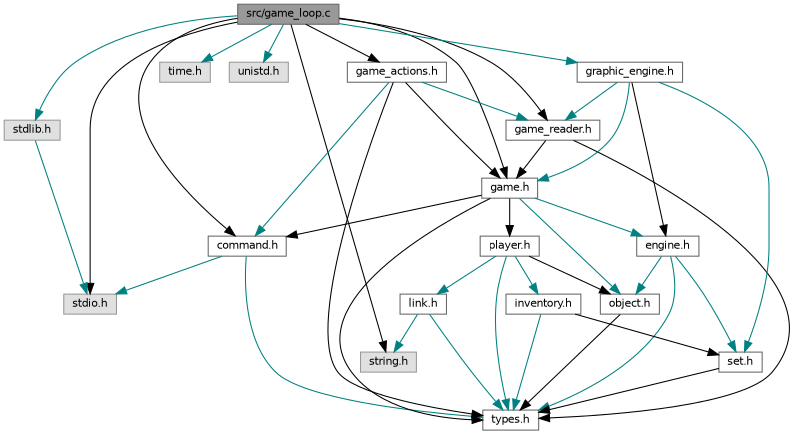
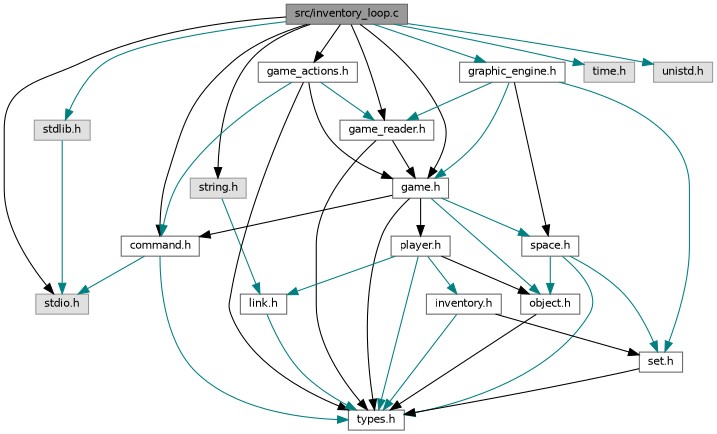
  digraph {
    node [color=grey40 fillcolor=white fontname=Helvetica fontsize=10 shape=box style=filled]
    edge [color=teal fontname=Helvetica fontsize=10 labelfontname=Helvetica labelfontsize=10 style=solid]
-   n1 [color=gray40 fillcolor=grey60 fontcolor=black height=0.2 label="src/game_loop.c" width=0.4]
+   n1 [color=gray40 fillcolor=grey60 fontcolor=black height=0.2 label="src/inventory_loop.c" width=0.4]
    n2 [color=grey60 fillcolor="#E0E0E0" height=0.2 label="stdio.h" width=0.4]
    n3 [color=grey60 fillcolor="#E0E0E0" height=0.2 label="stdlib.h" width=0.4]
    n4 [color=grey60 fillcolor="#E0E0E0" height=0.2 label="string.h" width=0.4]
    n5 [color=grey60 fillcolor="#E0E0E0" height=0.2 label="time.h" width=0.4]
    n6 [color=grey60 fillcolor="#E0E0E0" height=0.2 label="unistd.h" width=0.4]
    n7 [height=0.2 label="command.h" width=0.4]
    n8 [height=0.2 label="game.h" width=0.4]
    n9 [height=0.2 label="game_actions.h" width=0.4]
    n10 [height=0.2 label="game_reader.h" width=0.4]
    n11 [height=0.2 label="graphic_engine.h" width=0.4]
    n12 [height=0.2 label="types.h" width=0.4]
-   n13 [height=0.2 label="engine.h" width=0.4]
+   n13 [height=0.2 label="space.h" width=0.4]
    n14 [height=0.2 label="object.h" width=0.4]
    n15 [height=0.2 label="player.h" width=0.4]
    n16 [height=0.2 label="set.h" width=0.4]
    n17 [height=0.2 label="link.h" width=0.4]
    n18 [height=0.2 label="inventory.h" width=0.4]
    n1 -> n2 [color=black]
    n1 -> n3
    n1 -> n4 [color=black]
    n1 -> n5
    n1 -> n6
    n1 -> n7 [color=black]
    n1 -> n8 [color=black]
    n1 -> n9 [color=black]
    n1 -> n10 [color=black]
    n1 -> n11
    n3 -> n2
    n7 -> n2
    n7 -> n12
    n8 -> n7 [color=black]
    n8 -> n12 [color=black]
    n8 -> n13
    n8 -> n14
    n8 -> n15 [color=black]
    n9 -> n7
    n9 -> n8 [color=black]
    n9 -> n10
    n9 -> n12 [color=black]
    n10 -> n8 [color=black]
    n10 -> n12 [color=black]
    n11 -> n8
    n11 -> n10
    n11 -> n13 [color=black]
    n11 -> n16
    n13 -> n12
    n13 -> n14
    n13 -> n16
    n14 -> n12 [color=black]
    n15 -> n12
    n15 -> n14 [color=black]
    n15 -> n17
    n15 -> n18
    n16 -> n12 [color=black]
-   n17 -> n4
+   n4 -> n17
    n17 -> n12
    n18 -> n12
    n18 -> n16 [color=black]
  }
